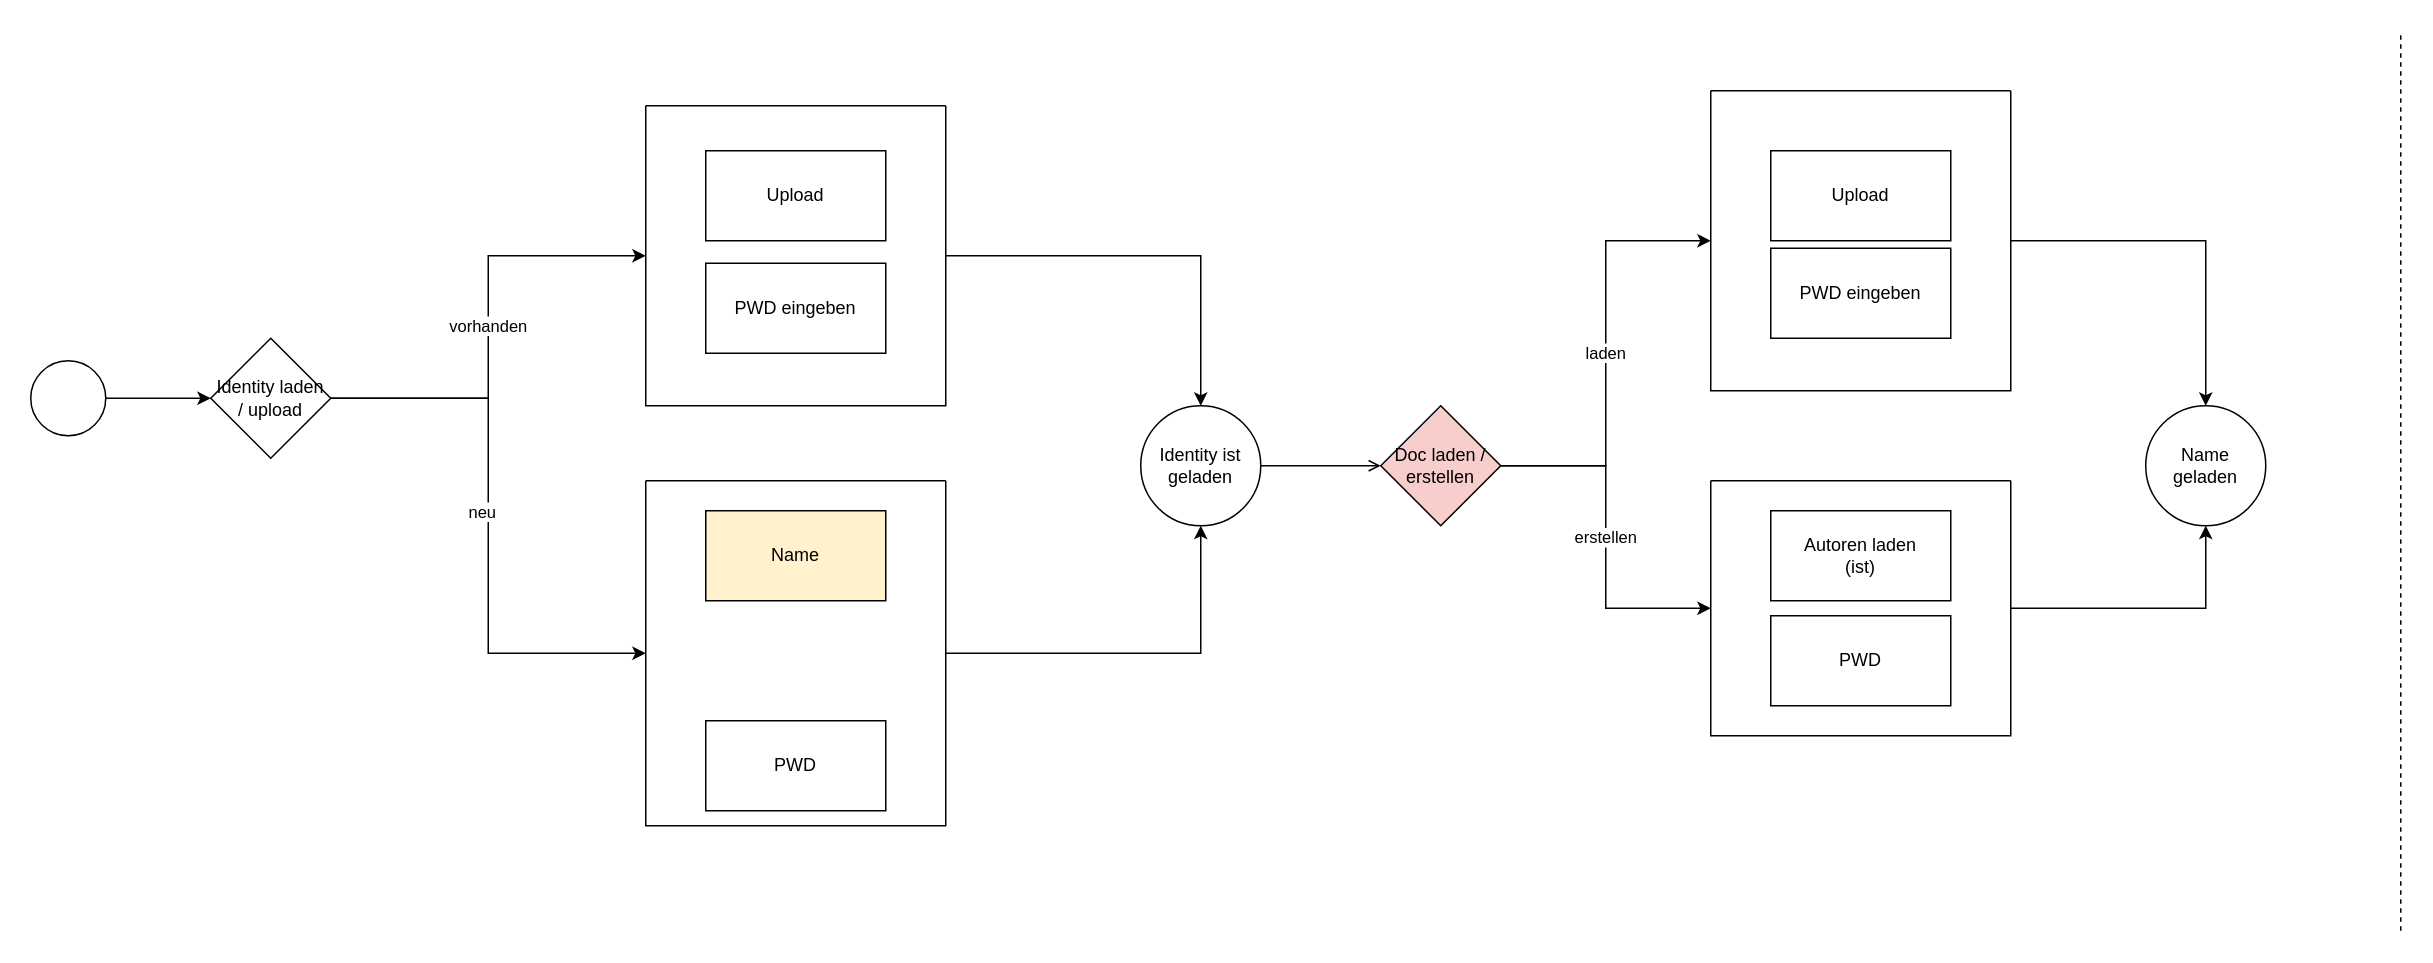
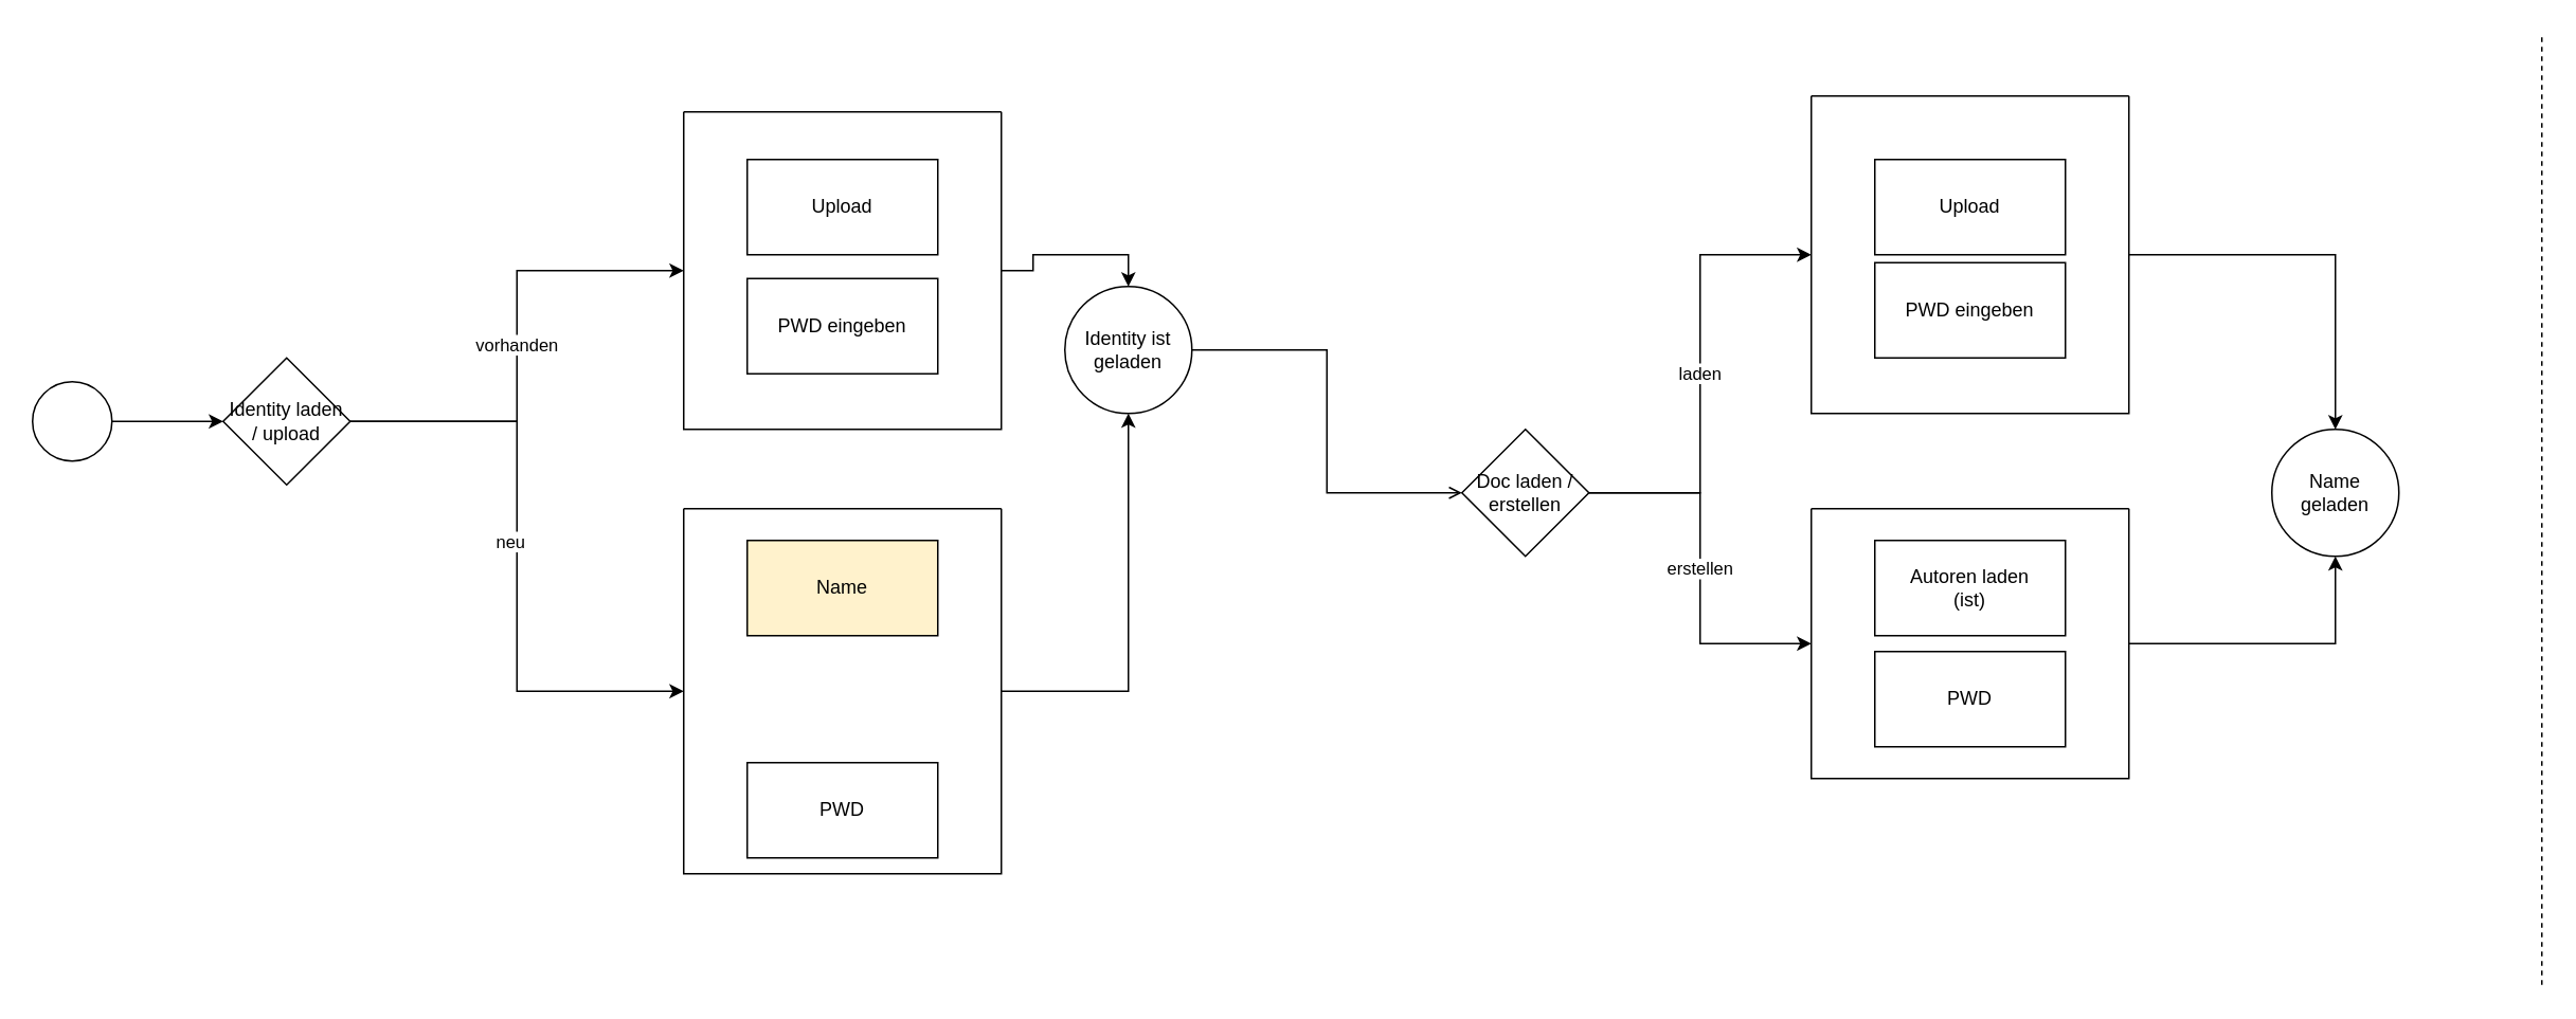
  <mxCell id="0" />
  <mxCell id="1" parent="0" />
  <mxCell id="2" style="edgeStyle=orthogonalEdgeStyle;rounded=0;orthogonalLoop=1;jettySize=auto;html=1;entryX=0;entryY=0.5;entryDx=0;entryDy=0;" edge="1" parent="1" source="3" target="15"><mxGeometry relative="1" as="geometry" /></mxCell>
  <mxCell id="3" value="" style="points=[[0.145,0.145,0],[0.5,0,0],[0.855,0.145,0],[1,0.5,0],[0.855,0.855,0],[0.5,1,0],[0.145,0.855,0],[0,0.5,0]];shape=mxgraph.bpmn.event;html=1;verticalLabelPosition=bottom;labelBackgroundColor=#ffffff;verticalAlign=top;align=center;perimeter=ellipsePerimeter;outlineConnect=0;aspect=fixed;outline=standard;symbol=general;" vertex="1" parent="1"><mxGeometry x="20" y="240" width="50" height="50" as="geometry" /></mxCell>
  <mxCell id="4" value="Upload" style="rounded=0;whiteSpace=wrap;html=1;" vertex="1" parent="1"><mxGeometry x="470" y="100" width="120" height="60" as="geometry" /></mxCell>
  <mxCell id="5" value="PWD eingeben" style="rounded=0;whiteSpace=wrap;html=1;" vertex="1" parent="1"><mxGeometry x="470" y="175" width="120" height="60" as="geometry" /></mxCell>
  <mxCell id="6" value="Name" style="rounded=0;whiteSpace=wrap;html=1;fillColor=#fff2cc;" vertex="1" parent="1"><mxGeometry x="470" y="340" width="120" height="60" as="geometry" /></mxCell>
  <mxCell id="7" style="edgeStyle=orthogonalEdgeStyle;rounded=0;orthogonalLoop=1;jettySize=auto;html=1;entryX=0.5;entryY=0;entryDx=0;entryDy=0;" edge="1" parent="1" source="8" target="20"><mxGeometry relative="1" as="geometry" /></mxCell>
  <mxCell id="8" value="" style="swimlane;startSize=0;" vertex="1" parent="1"><mxGeometry x="430" y="70" width="200" height="200" as="geometry" /></mxCell>
  <mxCell id="9" value="PWD" style="rounded=0;whiteSpace=wrap;html=1;" vertex="1" parent="1"><mxGeometry x="470" y="480" width="120" height="60" as="geometry" /></mxCell>
  <mxCell id="10" style="edgeStyle=orthogonalEdgeStyle;rounded=0;orthogonalLoop=1;jettySize=auto;html=1;entryX=0.5;entryY=1;entryDx=0;entryDy=0;" edge="1" parent="1" source="11" target="20"><mxGeometry relative="1" as="geometry" /></mxCell>
  <mxCell id="11" value="" style="swimlane;startSize=0;" vertex="1" parent="1"><mxGeometry x="430" y="320" width="200" height="230" as="geometry" /></mxCell>
  <mxCell id="12" value="vorhanden" style="edgeStyle=orthogonalEdgeStyle;rounded=0;orthogonalLoop=1;jettySize=auto;html=1;entryX=0;entryY=0.5;entryDx=0;entryDy=0;" edge="1" parent="1" source="15" target="8"><mxGeometry relative="1" as="geometry"><Array as="points"><mxPoint x="325" y="265" /><mxPoint x="325" y="170" /></Array></mxGeometry></mxCell>
  <mxCell id="13" style="edgeStyle=orthogonalEdgeStyle;rounded=0;orthogonalLoop=1;jettySize=auto;html=1;entryX=0;entryY=0.5;entryDx=0;entryDy=0;" edge="1" parent="1" source="15" target="11"><mxGeometry relative="1" as="geometry" /></mxCell>
  <mxCell id="14" value="neu" style="edgeLabel;html=1;align=center;verticalAlign=middle;resizable=0;points=[];" vertex="1" connectable="0" parent="13"><mxGeometry x="0.658" relative="1" as="geometry"><mxPoint x="-45" y="-95" as="offset" /></mxGeometry></mxCell>
  <mxCell id="15" value="Identity laden / upload" style="rhombus;whiteSpace=wrap;html=1;" vertex="1" parent="1"><mxGeometry x="140" y="225" width="80" height="80" as="geometry" /></mxCell>
  <mxCell id="16" value="laden" style="edgeStyle=orthogonalEdgeStyle;rounded=0;orthogonalLoop=1;jettySize=auto;html=1;entryX=0;entryY=0.5;entryDx=0;entryDy=0;" edge="1" parent="1" source="18" target="24"><mxGeometry relative="1" as="geometry"><Array as="points"><mxPoint x="1070" y="310" /><mxPoint x="1070" y="160" /></Array></mxGeometry></mxCell>
  <mxCell id="17" value="erstellen" style="edgeStyle=orthogonalEdgeStyle;rounded=0;orthogonalLoop=1;jettySize=auto;html=1;entryX=0;entryY=0.5;entryDx=0;entryDy=0;" edge="1" parent="1" source="18" target="28"><mxGeometry relative="1" as="geometry"><Array as="points"><mxPoint x="1070" y="310" /><mxPoint x="1070" y="405" /></Array></mxGeometry></mxCell>
- <mxCell id="18" value="Doc laden / erstellen" style="rhombus;whiteSpace=wrap;html=1;fillColor=#f8cecc;" vertex="1" parent="1"><mxGeometry x="920" y="270" width="80" height="80" as="geometry" /></mxCell>
+ <mxCell id="18" value="Doc laden / erstellen" style="rhombus;whiteSpace=wrap;html=1;" vertex="1" parent="1"><mxGeometry x="920" y="270" width="80" height="80" as="geometry" /></mxCell>
  <mxCell id="19" style="edgeStyle=orthogonalEdgeStyle;rounded=0;orthogonalLoop=1;jettySize=auto;html=1;entryX=0;entryY=0.5;entryDx=0;entryDy=0;endArrow=open;" edge="1" parent="1" source="20" target="18"><mxGeometry relative="1" as="geometry" /></mxCell>
- <mxCell id="20" value="Identity ist geladen" style="ellipse;whiteSpace=wrap;html=1;aspect=fixed;" vertex="1" parent="1"><mxGeometry x="760" y="270" width="80" height="80" as="geometry" /></mxCell>
+ <mxCell id="20" value="Identity ist geladen" style="ellipse;whiteSpace=wrap;html=1;aspect=fixed;" vertex="1" parent="1"><mxGeometry x="670" y="180" width="80" height="80" as="geometry" /></mxCell>
  <mxCell id="21" value="Upload" style="rounded=0;whiteSpace=wrap;html=1;" vertex="1" parent="1"><mxGeometry x="1180" y="100" width="120" height="60" as="geometry" /></mxCell>
  <mxCell id="22" value="PWD eingeben" style="rounded=0;whiteSpace=wrap;html=1;" vertex="1" parent="1"><mxGeometry x="1180" y="165" width="120" height="60" as="geometry" /></mxCell>
  <mxCell id="23" style="edgeStyle=orthogonalEdgeStyle;rounded=0;orthogonalLoop=1;jettySize=auto;html=1;entryX=0.5;entryY=0;entryDx=0;entryDy=0;" edge="1" parent="1" source="24" target="29"><mxGeometry relative="1" as="geometry" /></mxCell>
  <mxCell id="24" value="" style="swimlane;startSize=0;" vertex="1" parent="1"><mxGeometry x="1140" y="60" width="200" height="200" as="geometry" /></mxCell>
  <mxCell id="25" value="Autoren laden&lt;br&gt;(ist)" style="rounded=0;whiteSpace=wrap;html=1;" vertex="1" parent="1"><mxGeometry x="1180" y="340" width="120" height="60" as="geometry" /></mxCell>
  <mxCell id="26" value="PWD" style="rounded=0;whiteSpace=wrap;html=1;" vertex="1" parent="1"><mxGeometry x="1180" y="410" width="120" height="60" as="geometry" /></mxCell>
  <mxCell id="27" style="edgeStyle=orthogonalEdgeStyle;rounded=0;orthogonalLoop=1;jettySize=auto;html=1;entryX=0.5;entryY=1;entryDx=0;entryDy=0;" edge="1" parent="1" source="28" target="29"><mxGeometry relative="1" as="geometry" /></mxCell>
  <mxCell id="28" value="" style="swimlane;startSize=0;" vertex="1" parent="1"><mxGeometry x="1140" y="320" width="200" height="170" as="geometry" /></mxCell>
  <mxCell id="29" value="Name geladen" style="ellipse;whiteSpace=wrap;html=1;aspect=fixed;" vertex="1" parent="1"><mxGeometry x="1430" y="270" width="80" height="80" as="geometry" /></mxCell>
  <mxCell id="30" value="" style="endArrow=none;dashed=1;html=1;rounded=0;" edge="1" parent="1"><mxGeometry width="50" height="50" relative="1" as="geometry"><mxPoint x="1600" y="620" as="sourcePoint" /><mxPoint x="1600" as="targetPoint" y="20" /></mxGeometry></mxCell>
